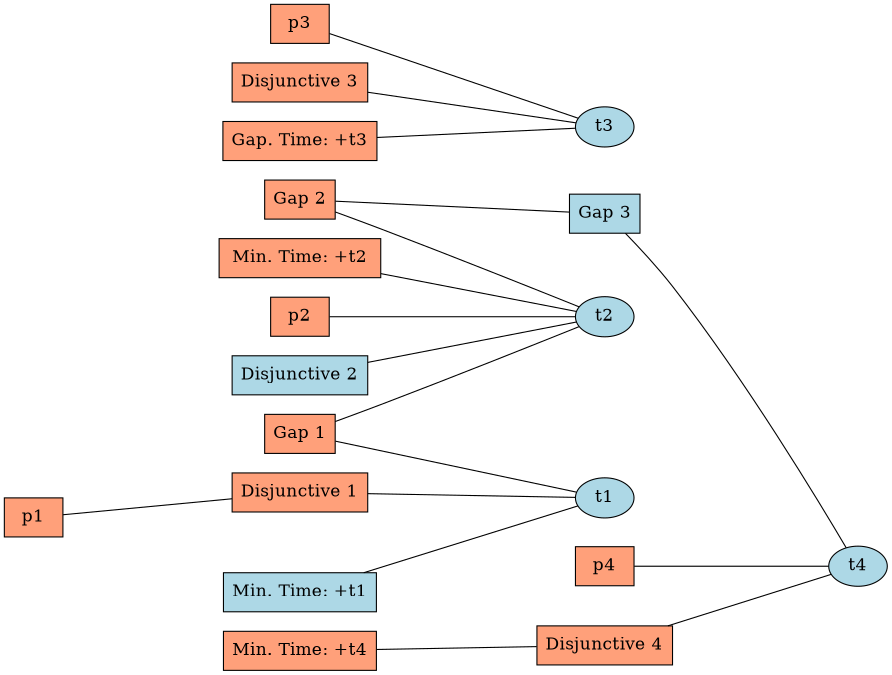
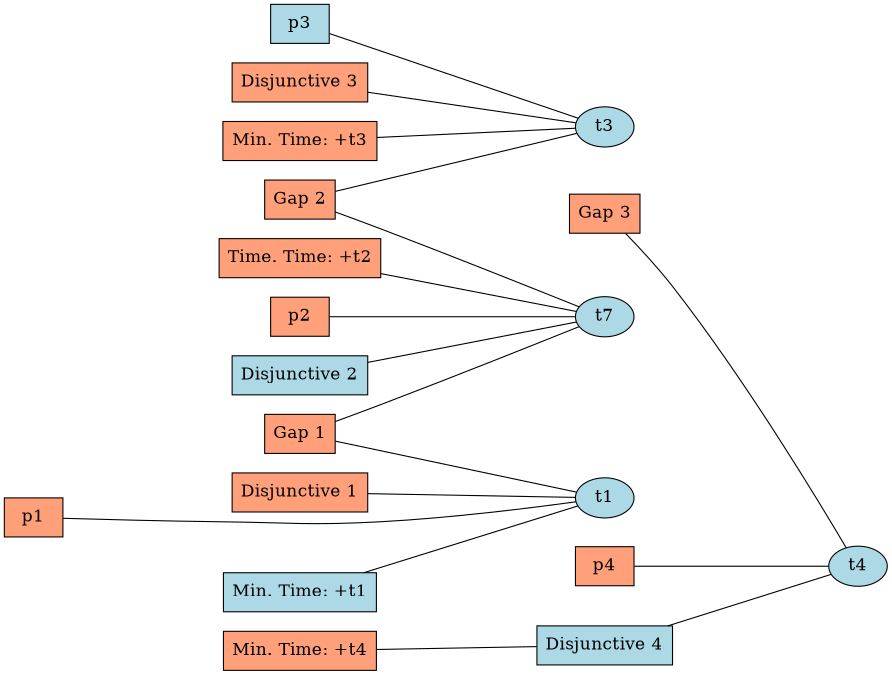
  graph {
    fontname=Helvetica
    fontsize=16
    rankdir=LR
    ranksep=2.00
    node [color=black fillcolor=lightsalmon fontsize=16 shape=box style=filled]
    edge [fontsize=16]
    t4 [fillcolor=lightblue shape=ellipse]
    n2 [label="Disjunctive 1"]
    t1 [fillcolor=lightblue shape=ellipse]
-   n4 [fillcolor=lightblue label="Gap 3"]
+   n4 [label="Gap 3"]
    t3 [fillcolor=lightblue shape=ellipse]
    n6 [label=p4]
-   n7 [label="Disjunctive 4"]
+   n7 [fillcolor=lightblue label="Disjunctive 4"]
    n8 [label="Gap 1"]
-   t2 [fillcolor=lightblue shape=ellipse]
-   n10 [label=p3]
+   t2 [fillcolor=lightblue shape=ellipse label=t7]
+   n10 [fillcolor=lightblue label=p3]
    n11 [label="Disjunctive 3"]
    n12 [label="Gap 2"]
    n13 [fillcolor=lightblue label="Min. Time: +t1"]
-   n14 [label="Min. Time: +t2"]
-   n15 [label="Gap. Time: +t3"]
+   n14 [label="Time. Time: +t2"]
+   n15 [label="Min. Time: +t3"]
    n16 [label="Min. Time: +t4"]
    n17 [label=p2]
    n18 [fillcolor=lightblue label="Disjunctive 2"]
    n19 [label=p1]
    n2 -- t1
    n4 -- t4
    n6 -- t4
    n7 -- t4
    n8 -- t1
    n8 -- t2
    n10 -- t3
    n11 -- t3
-   n12 -- n4
+   n12 -- t3
    n12 -- t2
    n13 -- t1
    n14 -- t2
    n15 -- t3
    n16 -- n7
    n17 -- t2
    n18 -- t2
-   n19 -- n2
+   n19 -- t1
  }
